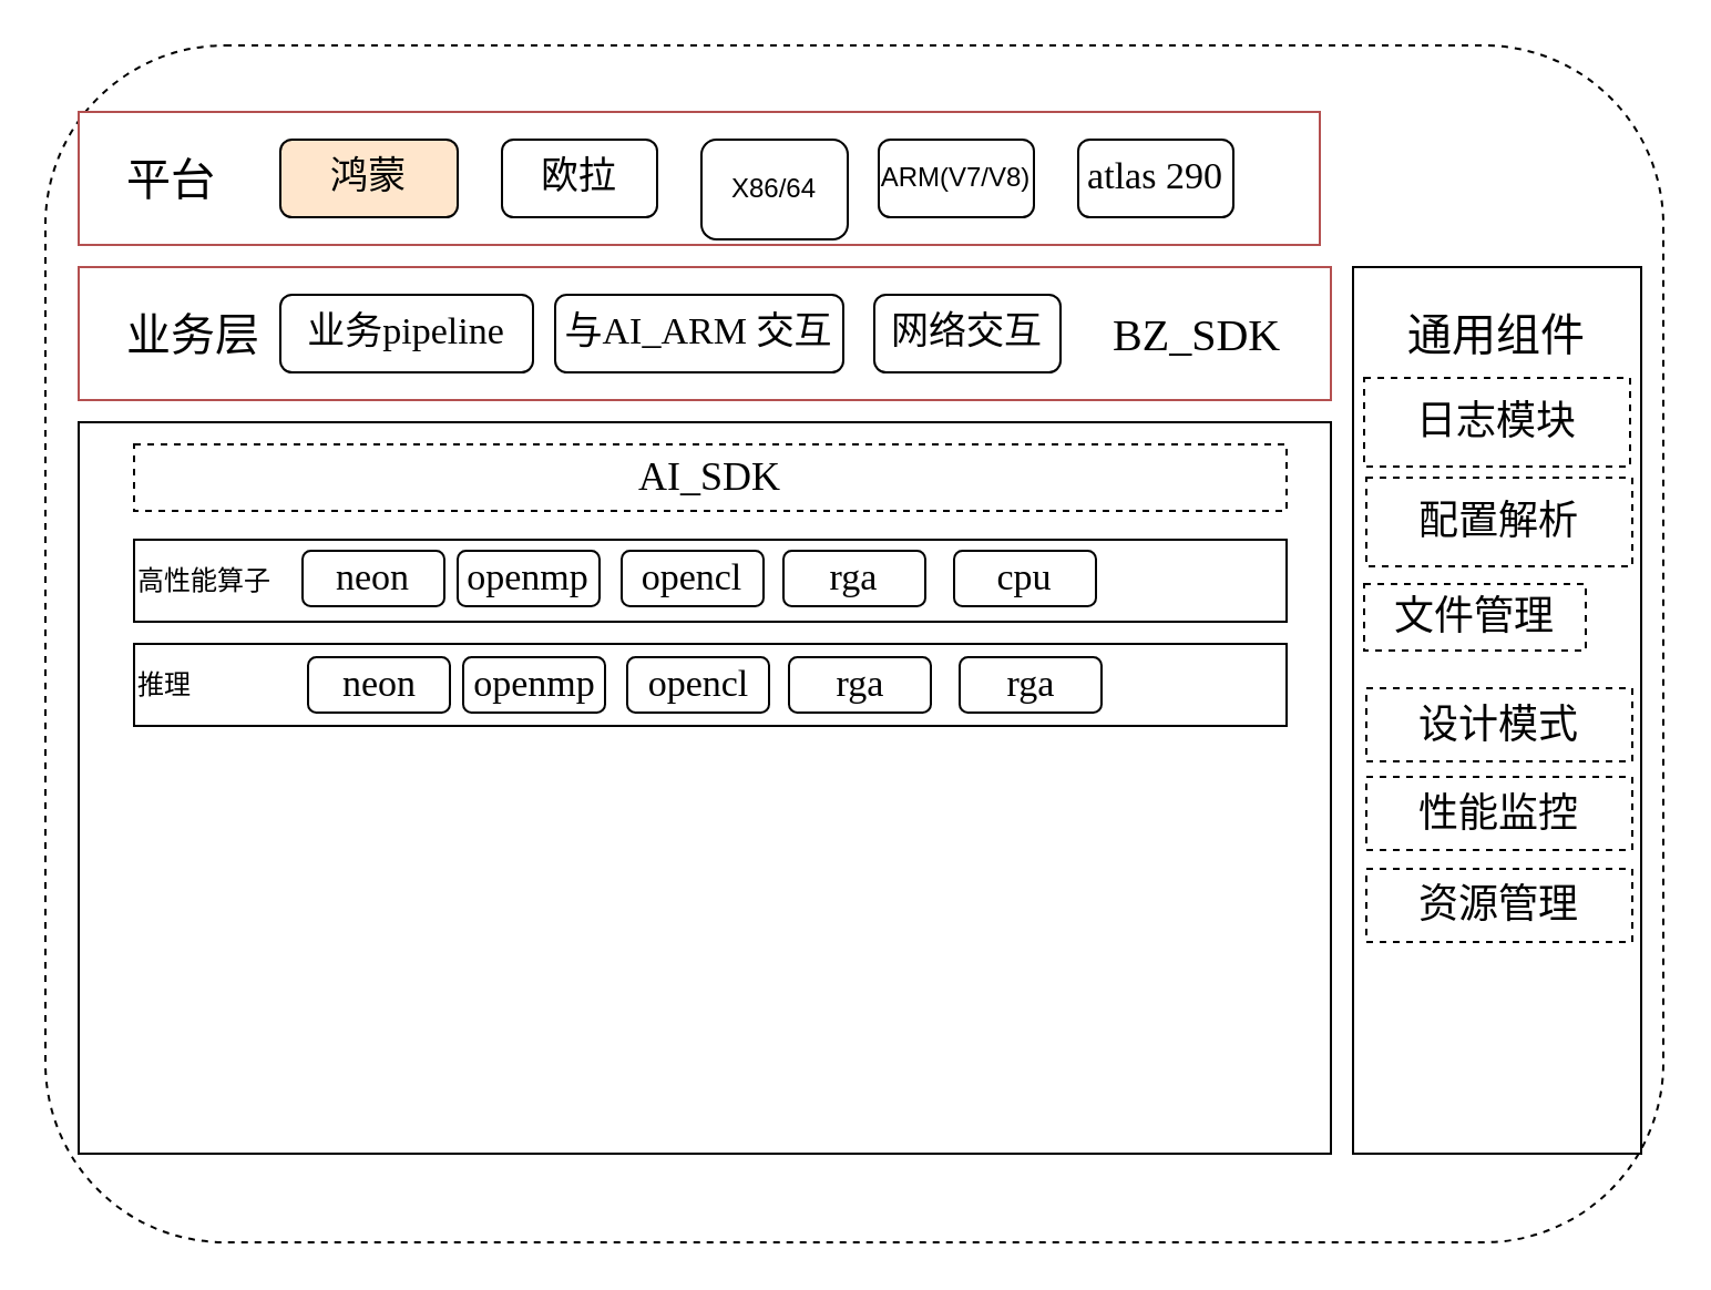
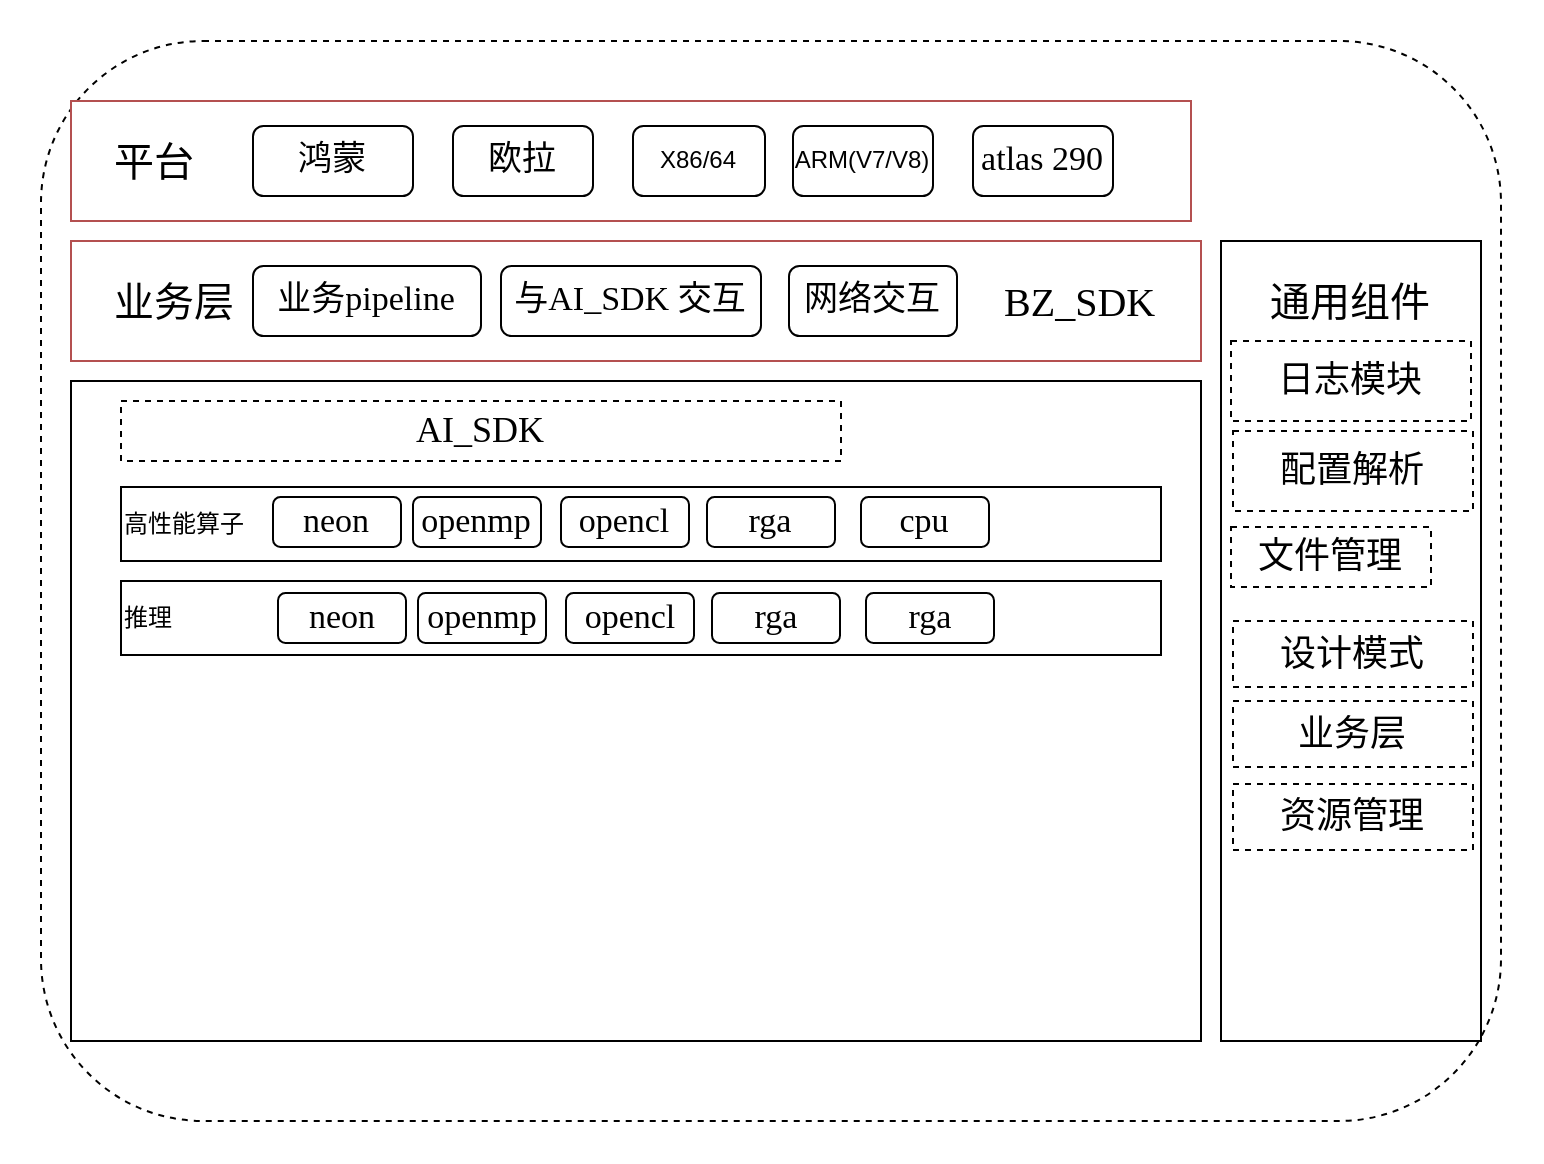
  <mxCell id="0" />
  <mxCell id="1" parent="0" />
  <mxCell id="2" value="" style="rounded=1;whiteSpace=wrap;html=1;dashed=1;" vertex="1" parent="1"><mxGeometry x="20" y="20" width="730" height="540" as="geometry" /></mxCell>
  <mxCell id="3" value="&lt;font color=&quot;#5cff7c&quot;&gt;&amp;nbsp; &amp;nbsp; &amp;nbsp; &lt;/font&gt;&lt;font face=&quot;Times New Roman&quot; style=&quot;font-size: 20px;&quot;&gt;平台&lt;/font&gt;" style="rounded=0;whiteSpace=wrap;html=1;strokeColor=#b45050;align=left;" vertex="1" parent="1"><mxGeometry x="35" y="50" width="560" height="60" as="geometry" /></mxCell>
- <mxCell id="4" value="&lt;font style=&quot;font-size: 17px;&quot; face=&quot;Times New Roman&quot;&gt;鸿蒙&lt;/font&gt;" style="rounded=1;whiteSpace=wrap;html=1;fillColor=#ffe6cc;" vertex="1" parent="1"><mxGeometry x="126" y="62.5" width="80" height="35" as="geometry" /></mxCell>
+ <mxCell id="4" value="&lt;font style=&quot;font-size: 17px;&quot; face=&quot;Times New Roman&quot;&gt;鸿蒙&lt;/font&gt;" style="rounded=1;whiteSpace=wrap;html=1;" vertex="1" parent="1"><mxGeometry x="126" y="62.5" width="80" height="35" as="geometry" /></mxCell>
  <mxCell id="5" value="&lt;font style=&quot;font-size: 17px;&quot; face=&quot;Times New Roman&quot;&gt;欧拉&lt;/font&gt;" style="rounded=1;whiteSpace=wrap;html=1;" vertex="1" parent="1"><mxGeometry x="226" y="62.5" width="70" height="35" as="geometry" /></mxCell>
- <mxCell id="6" value="X86/64" style="rounded=1;whiteSpace=wrap;html=1;" vertex="1" parent="1"><mxGeometry x="316" y="62.5" width="66" height="45" as="geometry" /></mxCell>
+ <mxCell id="6" value="X86/64" style="rounded=1;whiteSpace=wrap;html=1;" vertex="1" parent="1"><mxGeometry x="316" y="62.5" width="66" height="35" as="geometry" /></mxCell>
  <mxCell id="7" value="ARM(V7/V8)" style="rounded=1;whiteSpace=wrap;html=1;" vertex="1" parent="1"><mxGeometry x="396" y="62.5" width="70" height="35" as="geometry" /></mxCell>
  <mxCell id="8" value="&lt;font style=&quot;font-size: 17px;&quot; face=&quot;Times New Roman&quot;&gt;atlas 290&lt;/font&gt;" style="rounded=1;whiteSpace=wrap;html=1;" vertex="1" parent="1"><mxGeometry x="486" y="62.5" width="70" height="35" as="geometry" /></mxCell>
  <mxCell id="9" value="&lt;div style=&quot;text-align: center;&quot;&gt;&lt;font style=&quot;background-color: initial;&quot; color=&quot;#5cff7c&quot;&gt;&amp;nbsp; &amp;nbsp; &amp;nbsp;&amp;nbsp;&lt;/font&gt;&lt;font style=&quot;background-color: initial; font-size: 20px;&quot; face=&quot;Times New Roman&quot;&gt;业务层&amp;nbsp; &amp;nbsp; &amp;nbsp; &amp;nbsp; &amp;nbsp; &amp;nbsp; &amp;nbsp; &amp;nbsp; &amp;nbsp; &amp;nbsp; &amp;nbsp; &amp;nbsp; &amp;nbsp; &amp;nbsp; &amp;nbsp; &amp;nbsp; &amp;nbsp; &amp;nbsp; &amp;nbsp; &amp;nbsp; &amp;nbsp; &amp;nbsp; &amp;nbsp; &amp;nbsp; &amp;nbsp; &amp;nbsp; &amp;nbsp; &amp;nbsp; &amp;nbsp; &amp;nbsp; &amp;nbsp; &amp;nbsp; &amp;nbsp; &amp;nbsp; &amp;nbsp; &amp;nbsp; &amp;nbsp; &amp;nbsp; &amp;nbsp;BZ_SDK&amp;nbsp;&amp;nbsp;&lt;/font&gt;&lt;/div&gt;" style="rounded=0;whiteSpace=wrap;html=1;strokeColor=#b45050;align=left;" vertex="1" parent="1"><mxGeometry x="35" y="120" width="565" height="60" as="geometry" /></mxCell>
  <mxCell id="10" value="" style="rounded=0;whiteSpace=wrap;html=1;" vertex="1" parent="1"><mxGeometry x="35" y="190" width="565" height="330" as="geometry" /></mxCell>
- <mxCell id="11" value="&lt;font style=&quot;font-size: 18px;&quot; face=&quot;Times New Roman&quot;&gt;AI_SDK&lt;/font&gt;" style="rounded=0;whiteSpace=wrap;html=1;dashed=1;" vertex="1" parent="1"><mxGeometry x="60" y="200" width="520" height="30" as="geometry" /></mxCell>
+ <mxCell id="11" value="&lt;font style=&quot;font-size: 18px;&quot; face=&quot;Times New Roman&quot;&gt;AI_SDK&lt;/font&gt;" style="rounded=0;whiteSpace=wrap;html=1;dashed=1;" vertex="1" parent="1"><mxGeometry x="60" y="200" width="360" height="30" as="geometry" /></mxCell>
  <mxCell id="12" value="&lt;font style=&quot;font-size: 17px;&quot; face=&quot;Times New Roman&quot;&gt;业务pipeline&lt;/font&gt;" style="rounded=1;whiteSpace=wrap;html=1;" vertex="1" parent="1"><mxGeometry x="126" y="132.5" width="114" height="35" as="geometry" /></mxCell>
  <mxCell id="13" value="&lt;font style=&quot;font-size: 17px;&quot; face=&quot;Times New Roman&quot;&gt;网络交互&lt;/font&gt;" style="rounded=1;whiteSpace=wrap;html=1;" vertex="1" parent="1"><mxGeometry x="394" y="132.5" width="84" height="35" as="geometry" /></mxCell>
- <mxCell id="14" value="&lt;font style=&quot;font-size: 17px;&quot; face=&quot;Times New Roman&quot;&gt;与AI_ARM 交互&lt;br&gt;&lt;/font&gt;" style="rounded=1;whiteSpace=wrap;html=1;" vertex="1" parent="1"><mxGeometry x="250" y="132.5" width="130" height="35" as="geometry" /></mxCell>
+ <mxCell id="14" value="&lt;font style=&quot;font-size: 17px;&quot; face=&quot;Times New Roman&quot;&gt;与AI_SDK 交互&lt;br&gt;&lt;/font&gt;" style="rounded=1;whiteSpace=wrap;html=1;" vertex="1" parent="1"><mxGeometry x="250" y="132.5" width="130" height="35" as="geometry" /></mxCell>
  <mxCell id="15" value="" style="rounded=0;whiteSpace=wrap;html=1;" vertex="1" parent="1"><mxGeometry x="610" y="120" width="130" height="400" as="geometry" /></mxCell>
  <mxCell id="16" value="&lt;font style=&quot;font-size: 20px;&quot; face=&quot;Times New Roman&quot;&gt;通用组件&lt;/font&gt;" style="rounded=0;whiteSpace=wrap;html=1;strokeColor=none;opacity=0;" vertex="1" parent="1"><mxGeometry x="615" y="130" width="120" height="40" as="geometry" /></mxCell>
  <mxCell id="17" value="&lt;font style=&quot;font-size: 18px;&quot; face=&quot;Times New Roman&quot;&gt;日志模块&lt;/font&gt;" style="rounded=0;whiteSpace=wrap;html=1;dashed=1;" vertex="1" parent="1"><mxGeometry x="615" y="170" width="120" height="40" as="geometry" /></mxCell>
  <mxCell id="18" value="&lt;font style=&quot;font-size: 18px;&quot; face=&quot;Times New Roman&quot;&gt;配置解析&lt;/font&gt;" style="rounded=0;whiteSpace=wrap;html=1;dashed=1;" vertex="1" parent="1"><mxGeometry x="616" y="215" width="120" height="40" as="geometry" /></mxCell>
  <mxCell id="19" value="&lt;font style=&quot;font-size: 18px;&quot; face=&quot;Times New Roman&quot;&gt;文件管理&lt;/font&gt;" style="rounded=0;whiteSpace=wrap;html=1;dashed=1;" vertex="1" parent="1"><mxGeometry x="615" y="263" width="100" height="30" as="geometry" /></mxCell>
  <mxCell id="20" value="&lt;font style=&quot;font-size: 18px;&quot; face=&quot;Times New Roman&quot;&gt;设计模式&lt;/font&gt;" style="rounded=0;whiteSpace=wrap;html=1;dashed=1;" vertex="1" parent="1"><mxGeometry x="616" y="310" width="120" height="33" as="geometry" /></mxCell>
- <mxCell id="21" value="&lt;font style=&quot;font-size: 18px;&quot; face=&quot;Times New Roman&quot;&gt;性能监控&lt;/font&gt;" style="rounded=0;whiteSpace=wrap;html=1;dashed=1;" vertex="1" parent="1"><mxGeometry x="616" y="350" width="120" height="33" as="geometry" /></mxCell>
+ <mxCell id="21" value="&lt;font style=&quot;font-size: 18px;&quot; face=&quot;Times New Roman&quot;&gt;业务层&lt;/font&gt;" style="rounded=0;whiteSpace=wrap;html=1;dashed=1;" vertex="1" parent="1"><mxGeometry x="616" y="350" width="120" height="33" as="geometry" /></mxCell>
  <mxCell id="22" value="&lt;font style=&quot;font-size: 18px;&quot; face=&quot;Times New Roman&quot;&gt;资源管理&lt;/font&gt;" style="rounded=0;whiteSpace=wrap;html=1;dashed=1;" vertex="1" parent="1"><mxGeometry x="616" y="391.5" width="120" height="33" as="geometry" /></mxCell>
  <mxCell id="23" value="高性能算子" style="rounded=0;whiteSpace=wrap;html=1;align=left;" vertex="1" parent="1"><mxGeometry x="60" y="243" width="520" height="37" as="geometry" /></mxCell>
  <mxCell id="24" value="&lt;font style=&quot;font-size: 17px;&quot; face=&quot;Times New Roman&quot;&gt;neon&lt;/font&gt;" style="rounded=1;whiteSpace=wrap;html=1;" vertex="1" parent="1"><mxGeometry x="136" y="248" width="64" height="25" as="geometry" /></mxCell>
  <mxCell id="25" value="&lt;font style=&quot;font-size: 17px;&quot; face=&quot;Times New Roman&quot;&gt;openmp&lt;/font&gt;" style="rounded=1;whiteSpace=wrap;html=1;" vertex="1" parent="1"><mxGeometry x="206" y="248" width="64" height="25" as="geometry" /></mxCell>
  <mxCell id="26" value="&lt;font style=&quot;font-size: 17px;&quot; face=&quot;Times New Roman&quot;&gt;opencl&lt;/font&gt;" style="rounded=1;whiteSpace=wrap;html=1;" vertex="1" parent="1"><mxGeometry x="280" y="248" width="64" height="25" as="geometry" /></mxCell>
  <mxCell id="27" value="&lt;font style=&quot;font-size: 17px;&quot; face=&quot;Times New Roman&quot;&gt;rga&lt;/font&gt;" style="rounded=1;whiteSpace=wrap;html=1;" vertex="1" parent="1"><mxGeometry x="353" y="248" width="64" height="25" as="geometry" /></mxCell>
  <mxCell id="28" value="&lt;font style=&quot;font-size: 17px;&quot; face=&quot;Times New Roman&quot;&gt;cpu&lt;/font&gt;" style="rounded=1;whiteSpace=wrap;html=1;" vertex="1" parent="1"><mxGeometry x="430" y="248" width="64" height="25" as="geometry" /></mxCell>
  <mxCell id="29" value="推理&amp;nbsp; &amp;nbsp; &amp;nbsp; &amp;nbsp; &amp;nbsp; &amp;nbsp;" style="rounded=0;whiteSpace=wrap;html=1;align=left;" vertex="1" parent="1"><mxGeometry x="60" y="290" width="520" height="37" as="geometry" /></mxCell>
  <mxCell id="30" value="&lt;font style=&quot;font-size: 17px;&quot; face=&quot;Times New Roman&quot;&gt;neon&lt;/font&gt;" style="rounded=1;whiteSpace=wrap;html=1;" vertex="1" parent="1"><mxGeometry x="138.5" y="296" width="64" height="25" as="geometry" /></mxCell>
  <mxCell id="31" value="&lt;font style=&quot;font-size: 17px;&quot; face=&quot;Times New Roman&quot;&gt;openmp&lt;/font&gt;" style="rounded=1;whiteSpace=wrap;html=1;" vertex="1" parent="1"><mxGeometry x="208.5" y="296" width="64" height="25" as="geometry" /></mxCell>
  <mxCell id="32" value="&lt;font style=&quot;font-size: 17px;&quot; face=&quot;Times New Roman&quot;&gt;opencl&lt;/font&gt;" style="rounded=1;whiteSpace=wrap;html=1;" vertex="1" parent="1"><mxGeometry x="282.5" y="296" width="64" height="25" as="geometry" /></mxCell>
  <mxCell id="33" value="&lt;font style=&quot;font-size: 17px;&quot; face=&quot;Times New Roman&quot;&gt;rga&lt;/font&gt;" style="rounded=1;whiteSpace=wrap;html=1;" vertex="1" parent="1"><mxGeometry x="355.5" y="296" width="64" height="25" as="geometry" /></mxCell>
  <mxCell id="34" value="&lt;font style=&quot;font-size: 17px;&quot; face=&quot;Times New Roman&quot;&gt;rga&lt;/font&gt;" style="rounded=1;whiteSpace=wrap;html=1;" vertex="1" parent="1"><mxGeometry x="432.5" y="296" width="64" height="25" as="geometry" /></mxCell>
